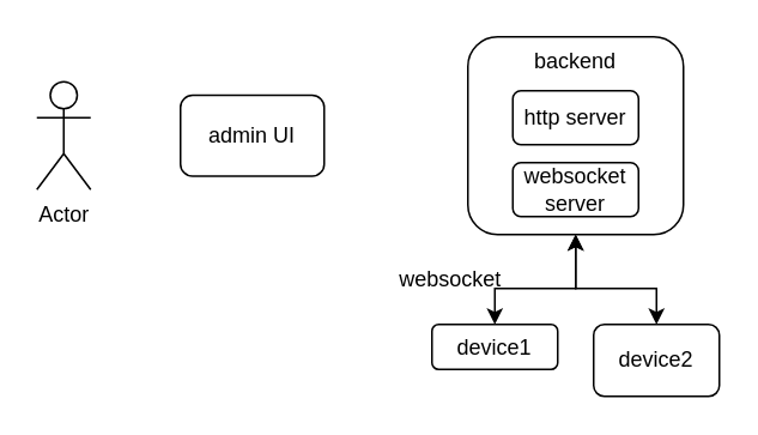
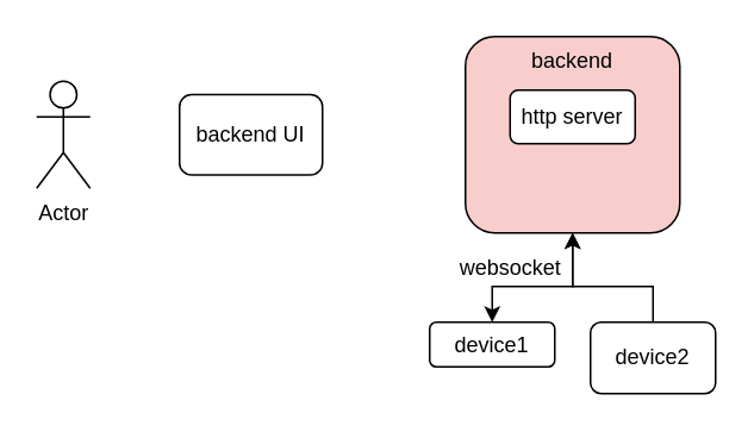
  <mxCell id="0" />
  <mxCell id="1" parent="0" />
  <mxCell id="2" value="Actor" style="shape=umlActor;verticalLabelPosition=bottom;verticalAlign=top;html=1;outlineConnect=0;" vertex="1" parent="1"><mxGeometry x="20" y="45" width="30" height="60" as="geometry" /></mxCell>
- <mxCell id="3" value="admin UI" style="rounded=1;whiteSpace=wrap;html=1;" vertex="1" parent="1"><mxGeometry x="100" y="52.5" width="80" height="45" as="geometry" /></mxCell>
+ <mxCell id="3" value="backend UI" style="rounded=1;whiteSpace=wrap;html=1;" vertex="1" parent="1"><mxGeometry x="100" y="52.5" width="80" height="45" as="geometry" /></mxCell>
  <mxCell id="4" style="edgeStyle=orthogonalEdgeStyle;rounded=0;orthogonalLoop=1;jettySize=auto;html=1;startArrow=classic;startFill=1;" edge="1" parent="1" source="6" target="7"><mxGeometry relative="1" as="geometry"><Array as="points"><mxPoint x="320" y="160" /><mxPoint x="275" y="160" /></Array></mxGeometry></mxCell>
- <mxCell id="5" style="edgeStyle=orthogonalEdgeStyle;rounded=0;orthogonalLoop=1;jettySize=auto;html=1;startArrow=classic;startFill=1;" edge="1" parent="1" source="6" target="8"><mxGeometry relative="1" as="geometry"><Array as="points"><mxPoint x="320" y="160" /><mxPoint x="365" y="160" /></Array></mxGeometry></mxCell>
- <mxCell id="6" value="backend" style="rounded=1;whiteSpace=wrap;html=1;verticalAlign=top;" vertex="1" parent="1"><mxGeometry x="260" y="20" width="120" height="110" as="geometry" /></mxCell>
+ <mxCell id="5" style="edgeStyle=orthogonalEdgeStyle;rounded=0;orthogonalLoop=1;jettySize=auto;html=1;startArrow=classic;startFill=1;endArrow=none;" edge="1" parent="1" source="6" target="8"><mxGeometry relative="1" as="geometry"><Array as="points"><mxPoint x="320" y="160" /><mxPoint x="365" y="160" /></Array></mxGeometry></mxCell>
+ <mxCell id="6" value="backend" style="rounded=1;whiteSpace=wrap;html=1;verticalAlign=top;fillColor=#f8cecc;" vertex="1" parent="1"><mxGeometry x="260" y="20" width="120" height="110" as="geometry" /></mxCell>
  <mxCell id="7" value="device1" style="rounded=1;whiteSpace=wrap;html=1;" vertex="1" parent="1"><mxGeometry x="240" y="180" width="70" height="25" as="geometry" /></mxCell>
  <mxCell id="8" value="device2" style="rounded=1;whiteSpace=wrap;html=1;" vertex="1" parent="1"><mxGeometry x="330" y="180" width="70" height="40" as="geometry" /></mxCell>
- <mxCell id="9" value="websocket" style="text;html=1;align=center;verticalAlign=middle;resizable=0;points=[];autosize=1;strokeColor=none;fillColor=none;" vertex="1" parent="1"><mxGeometry x="215" y="145" width="70" height="20" as="geometry" /></mxCell>
- <mxCell id="10" value="websocket server" style="rounded=1;whiteSpace=wrap;html=1;" vertex="1" parent="1"><mxGeometry x="285" y="90" width="70" height="30" as="geometry" /></mxCell>
+ <mxCell id="9" value="websocket" style="text;html=1;align=center;verticalAlign=middle;resizable=0;points=[];autosize=1;strokeColor=none;fillColor=none;" vertex="1" parent="1"><mxGeometry x="250" y="140" width="70" height="20" as="geometry" /></mxCell>
  <mxCell id="11" value="http server" style="rounded=1;whiteSpace=wrap;html=1;" vertex="1" parent="1"><mxGeometry x="285" y="50" width="70" height="30" as="geometry" /></mxCell>
